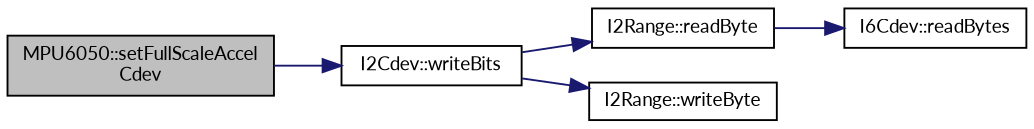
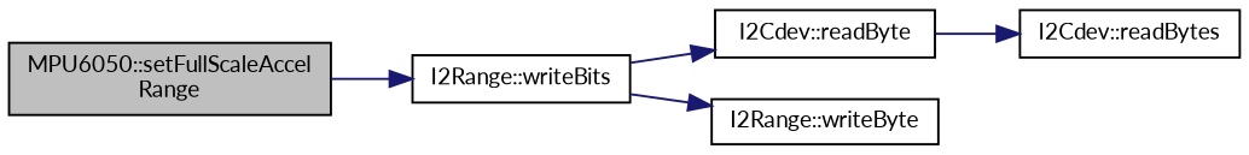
  digraph {
    fontname=Lato
    rankdir=LR
    node [color=black fillcolor=white fontname=Lato fontsize=10 shape=record style=filled]
    edge [color=midnightblue fontname=Lato fontsize=10 labelfontname=Helvetica labelfontsize=10 style=solid]
-   n1 [fillcolor=grey75 fontcolor=black height=0.2 label="MPU6050::setFullScaleAccel\lCdev" width=0.4]
-   n2 [height=0.2 label="I2Cdev::writeBits" width=0.4]
-   n3 [height=0.2 label="I2Range::readByte" width=0.4]
+   n1 [fillcolor=grey75 fontcolor=black height=0.2 label="MPU6050::setFullScaleAccel\lRange" width=0.4]
+   n2 [height=0.2 label="I2Range::writeBits" width=0.4]
+   n3 [height=0.2 label="I2Cdev::readByte" width=0.4]
    n4 [height=0.2 label="I2Range::writeByte" width=0.4]
-   n5 [height=0.2 label="I6Cdev::readBytes" width=0.4]
+   n5 [height=0.2 label="I2Cdev::readBytes" width=0.4]
    n1 -> n2
    n2 -> n3
    n2 -> n4
    n3 -> n5
  }
